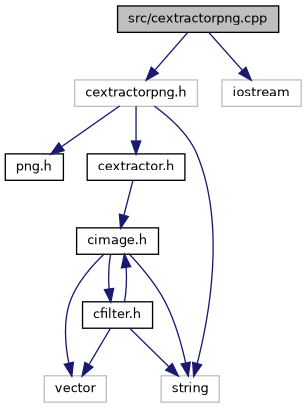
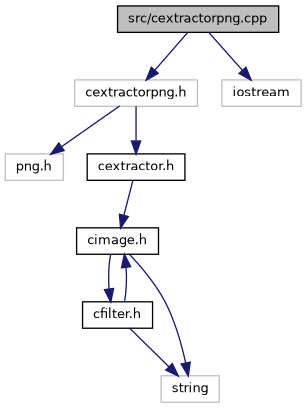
  digraph {
    node [color=grey75 fillcolor=white fontname=Helvetica fontsize=10 shape=record style=filled]
    edge [color=midnightblue fontname=Helvetica fontsize=10 labelfontname=Helvetica labelfontsize=10 style=solid]
    n1 [color=black fillcolor=grey75 fontcolor=black height=0.2 label="src/cextractorpng.cpp" width=0.4]
    n2 [height=0.2 label="cextractorpng.h" width=0.4]
    n3 [height=0.2 label=iostream width=0.4]
-   n4 [color=black height=0.2 label="png.h" width=0.4]
+   n4 [height=0.2 label="png.h" width=0.4]
    n5 [color=black height=0.2 label="cextractor.h" width=0.4]
    n6 [height=0.2 label=string width=0.4]
    n7 [color=black height=0.2 label="cimage.h" width=0.4]
-   n8 [height=0.2 label=vector width=0.4]
    n9 [color=black height=0.2 label="cfilter.h" width=0.4]
    n1 -> n2
    n1 -> n3
    n2 -> n4
    n2 -> n5
-   n2 -> n6
    n5 -> n7
    n7 -> n6
-   n7 -> n8
    n7 -> n9
    n9 -> n6
    n9 -> n7
-   n9 -> n8
  }
